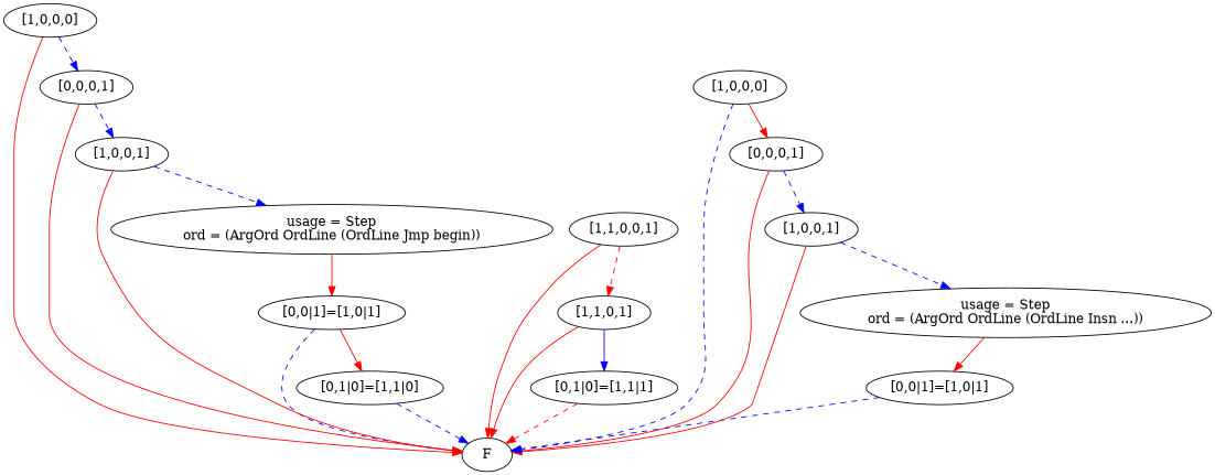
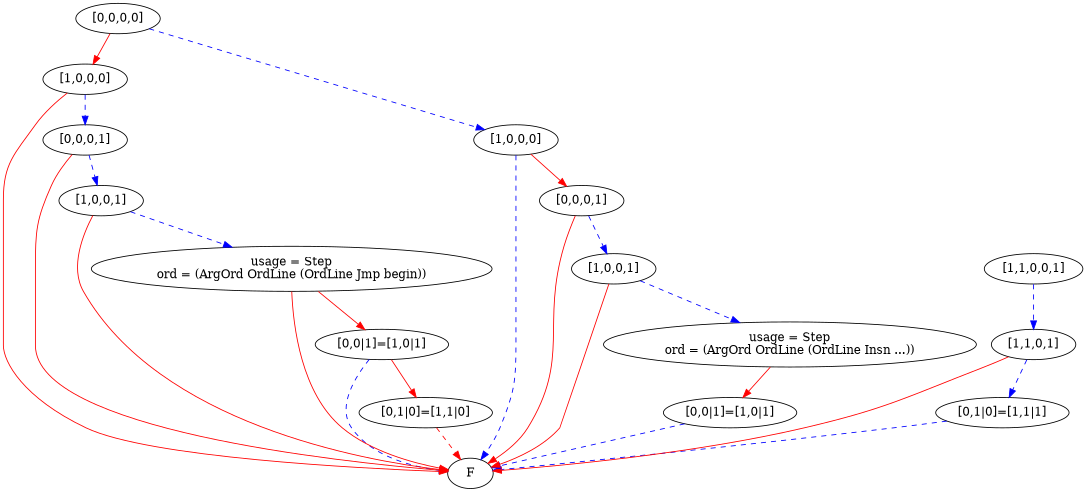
  digraph {
    edge [color=blue style=dashed]
    n1 [label=F]
    n2 [label="[0,1|0]=[1,1|0]"]
    n3 [label="[0,0|1]=[1,0|1]"]
    n4 [label="usage = Step\nord = (ArgOrd OrdLine (OrdLine Jmp begin))"]
    n5 [label="[1,0,0,1]"]
    n6 [label="[0,0,0,1]"]
    n7 [label="[1,0,0,0]"]
    n8 [label="[0,1|0]=[1,1|1]"]
    n9 [label="[1,1,0,1]"]
    n10 [label="[1,1,0,0,1]"]
    n11 [label="[0,0|1]=[1,0|1]"]
    n12 [label="usage = Step\nord = (ArgOrd OrdLine (OrdLine Insn ...))"]
    n13 [label="[1,0,0,1]"]
    n14 [label="[0,0,0,1]"]
    n15 [label="[1,0,0,0]"]
-   n2 -> n1
+   n16 [label="[0,0,0,0]"]
+   n2 -> n1 [color=red]
    n3 -> n1
    n3 -> n2 [color=red style=""]
    n4 -> n3 [color=red style=""]
    n5 -> n1 [color=red style=""]
    n5 -> n4
    n6 -> n1 [color=red style=""]
    n6 -> n5
    n7 -> n1 [color=red style=""]
    n7 -> n6
-   n8 -> n1 [color=red]
+   n8 -> n1
    n9 -> n1 [color=red style=""]
-   n9 -> n8 [style=solid]
-   n10 -> n1 [color=red style=""]
-   n10 -> n9 [color=red]
+   n9 -> n8
+   n4 -> n1 [color=red style=""]
+   n10 -> n9
    n11 -> n1
    n12 -> n11 [color=red style=""]
    n13 -> n1 [color=red style=""]
    n13 -> n12
    n14 -> n1 [color=red style=""]
    n14 -> n13
    n15 -> n1
    n15 -> n14 [color=red style=""]
+   n16 -> n7 [color=red style=""]
+   n16 -> n15
  }
